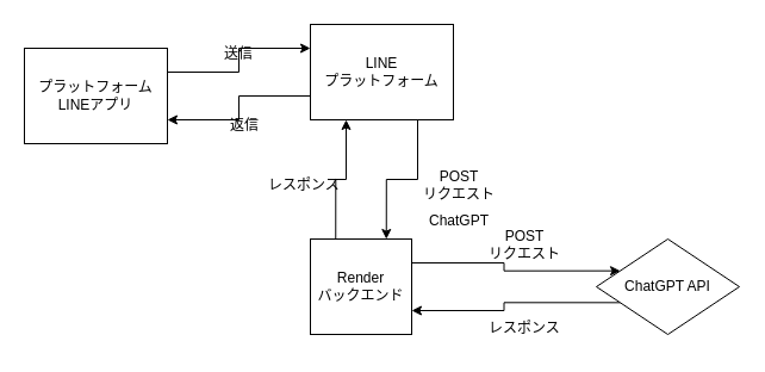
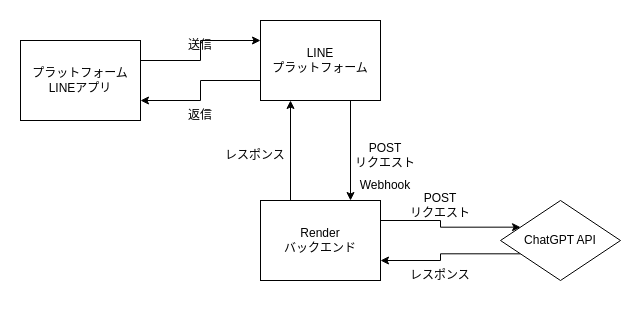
  <mxCell id="0" />
  <mxCell id="1" parent="0" />
  <mxCell id="2" style="edgeStyle=orthogonalEdgeStyle;rounded=0;orthogonalLoop=1;jettySize=auto;html=1;exitX=1;exitY=0.25;exitDx=0;exitDy=0;entryX=0;entryY=0.25;entryDx=0;entryDy=0;" edge="1" parent="1" source="3" target="6"><mxGeometry relative="1" as="geometry" /></mxCell>
  <mxCell id="3" value="プラットフォーム&lt;br&gt;LINEアプリ" style="rounded=0;whiteSpace=wrap;html=1;" vertex="1" parent="1"><mxGeometry x="20" y="40" width="120" height="80" as="geometry" /></mxCell>
  <mxCell id="4" style="edgeStyle=orthogonalEdgeStyle;rounded=0;orthogonalLoop=1;jettySize=auto;html=1;exitX=0;exitY=0.75;exitDx=0;exitDy=0;entryX=1;entryY=0.75;entryDx=0;entryDy=0;" edge="1" parent="1" source="6" target="3"><mxGeometry relative="1" as="geometry" /></mxCell>
  <mxCell id="5" style="edgeStyle=orthogonalEdgeStyle;rounded=0;orthogonalLoop=1;jettySize=auto;html=1;exitX=0.75;exitY=1;exitDx=0;exitDy=0;entryX=0.75;entryY=0;entryDx=0;entryDy=0;" edge="1" parent="1" source="6" target="11"><mxGeometry relative="1" as="geometry" /></mxCell>
  <mxCell id="6" value="LINE&lt;br&gt;プラットフォーム" style="rounded=0;whiteSpace=wrap;html=1;" vertex="1" parent="1"><mxGeometry x="260" y="20" width="120" height="80" as="geometry" /></mxCell>
  <mxCell id="7" value="送信" style="text;html=1;strokeColor=none;fillColor=none;align=center;verticalAlign=middle;whiteSpace=wrap;rounded=0;" vertex="1" parent="1"><mxGeometry x="170" y="30" width="60" height="30" as="geometry" /></mxCell>
- <mxCell id="8" value="返信" style="text;html=1;strokeColor=none;fillColor=none;align=center;verticalAlign=middle;whiteSpace=wrap;rounded=0;" vertex="1" parent="1"><mxGeometry x="175" y="90" width="60" height="30" as="geometry" /></mxCell>
+ <mxCell id="8" value="返信" style="text;html=1;strokeColor=none;fillColor=none;align=center;verticalAlign=middle;whiteSpace=wrap;rounded=0;" vertex="1" parent="1"><mxGeometry x="170" y="100" width="60" height="30" as="geometry" /></mxCell>
  <mxCell id="9" style="edgeStyle=orthogonalEdgeStyle;rounded=0;orthogonalLoop=1;jettySize=auto;html=1;exitX=0.25;exitY=0;exitDx=0;exitDy=0;entryX=0.25;entryY=1;entryDx=0;entryDy=0;" edge="1" parent="1" source="11" target="6"><mxGeometry relative="1" as="geometry" /></mxCell>
  <mxCell id="10" style="edgeStyle=orthogonalEdgeStyle;rounded=0;orthogonalLoop=1;jettySize=auto;html=1;exitX=1;exitY=0.25;exitDx=0;exitDy=0;entryX=0;entryY=0.25;entryDx=0;entryDy=0;" edge="1" parent="1" source="11" target="16"><mxGeometry relative="1" as="geometry" /></mxCell>
- <mxCell id="11" value="Render&lt;br&gt;バックエンド" style="rounded=0;whiteSpace=wrap;html=1;" vertex="1" parent="1"><mxGeometry x="260" y="200" width="85" height="80" as="geometry" /></mxCell>
+ <mxCell id="11" value="Render&lt;br&gt;バックエンド" style="rounded=0;whiteSpace=wrap;html=1;" vertex="1" parent="1"><mxGeometry x="260" y="200" width="120" height="80" as="geometry" /></mxCell>
  <mxCell id="12" value="POST&lt;br&gt;リクエスト" style="text;html=1;strokeColor=none;fillColor=none;align=center;verticalAlign=middle;whiteSpace=wrap;rounded=0;" vertex="1" parent="1"><mxGeometry x="350" y="130" width="70" height="50" as="geometry" /></mxCell>
  <mxCell id="13" value="レスポンス" style="text;html=1;strokeColor=none;fillColor=none;align=center;verticalAlign=middle;whiteSpace=wrap;rounded=0;" vertex="1" parent="1"><mxGeometry x="220" y="130" width="70" height="50" as="geometry" /></mxCell>
- <mxCell id="14" value="ChatGPT" style="text;html=1;strokeColor=none;fillColor=none;align=center;verticalAlign=middle;whiteSpace=wrap;rounded=0;" vertex="1" parent="1"><mxGeometry x="355" y="170" width="60" height="30" as="geometry" /></mxCell>
+ <mxCell id="14" value="Webhook" style="text;html=1;strokeColor=none;fillColor=none;align=center;verticalAlign=middle;whiteSpace=wrap;rounded=0;" vertex="1" parent="1"><mxGeometry x="355" y="170" width="60" height="30" as="geometry" /></mxCell>
  <mxCell id="15" style="edgeStyle=orthogonalEdgeStyle;rounded=0;orthogonalLoop=1;jettySize=auto;html=1;exitX=0;exitY=0.75;exitDx=0;exitDy=0;entryX=1;entryY=0.75;entryDx=0;entryDy=0;" edge="1" parent="1" source="16" target="11"><mxGeometry relative="1" as="geometry" /></mxCell>
  <mxCell id="16" value="ChatGPT API" style="rhombus;whiteSpace=wrap;html=1;" vertex="1" parent="1"><mxGeometry x="500" y="200" width="120" height="80" as="geometry" /></mxCell>
  <mxCell id="17" value="POST&lt;br&gt;リクエスト" style="text;html=1;strokeColor=none;fillColor=none;align=center;verticalAlign=middle;whiteSpace=wrap;rounded=0;" vertex="1" parent="1"><mxGeometry x="400" y="190" width="80" height="30" as="geometry" /></mxCell>
  <mxCell id="18" value="レスポンス" style="text;html=1;strokeColor=none;fillColor=none;align=center;verticalAlign=middle;whiteSpace=wrap;rounded=0;" vertex="1" parent="1"><mxGeometry x="400" y="260" width="80" height="30" as="geometry" /></mxCell>
